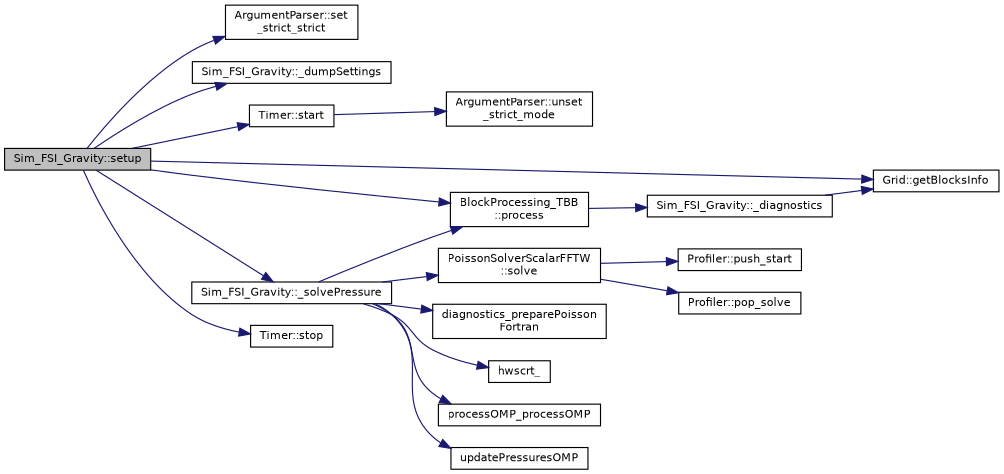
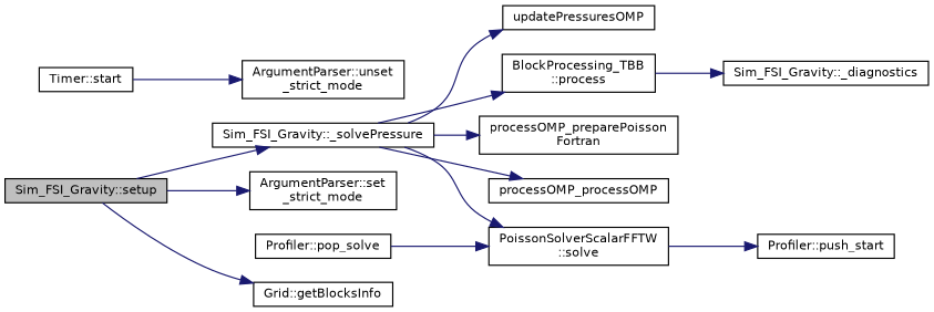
  digraph {
    rankdir=LR
    node [color=black fillcolor=white fontname=Helvetica fontsize=10 shape=record style=filled]
    edge [color=midnightblue fontname=Helvetica fontsize=10 labelfontname=Helvetica labelfontsize=10 style=solid]
    n1 [fillcolor=grey75 fontcolor=black height=0.2 label="Sim_FSI_Gravity::setup" width=0.4]
-   n2 [height=0.2 label="ArgumentParser::set\l_strict_strict" width=0.4]
-   n3 [height=0.2 label="Sim_FSI_Gravity::_dumpSettings" width=0.4]
+   n2 [height=0.2 label="ArgumentParser::set\l_strict_mode" width=0.4]
    n4 [height=0.2 label="Timer::start" width=0.4]
    n5 [height=0.2 label="Grid::getBlocksInfo" width=0.4]
    n6 [height=0.2 label="BlockProcessing_TBB\l::process" width=0.4]
    n7 [height=0.2 label="Sim_FSI_Gravity::_solvePressure" width=0.4]
-   n8 [height=0.2 label="Timer::stop" width=0.4]
    n9 [height=0.2 label="ArgumentParser::unset\l_strict_mode" width=0.4]
    n10 [height=0.2 label="Sim_FSI_Gravity::_diagnostics" width=0.4]
    n11 [height=0.2 label="PoissonSolverScalarFFTW\l::solve" width=0.4]
-   n12 [height=0.2 label="diagnostics_preparePoisson\lFortran" width=0.4]
-   n13 [height=0.2 label=hwscrt_ width=0.4]
+   n12 [height=0.2 label="processOMP_preparePoisson\lFortran" width=0.4]
    n14 [height=0.2 label=processOMP_processOMP width=0.4]
    n15 [height=0.2 label=updatePressuresOMP width=0.4]
    n16 [height=0.2 label="Profiler::push_start" width=0.4]
    n17 [height=0.2 label="Profiler::pop_solve" width=0.4]
    n1 -> n2
-   n1 -> n3
-   n1 -> n4
    n1 -> n5
-   n1 -> n6
    n1 -> n7
-   n1 -> n8
    n4 -> n9
    n6 -> n10
    n7 -> n6
    n7 -> n11
    n7 -> n12
-   n7 -> n13
    n7 -> n14
    n7 -> n15
-   n10 -> n5
    n11 -> n16
-   n11 -> n17
+   n17 -> n11
  }
